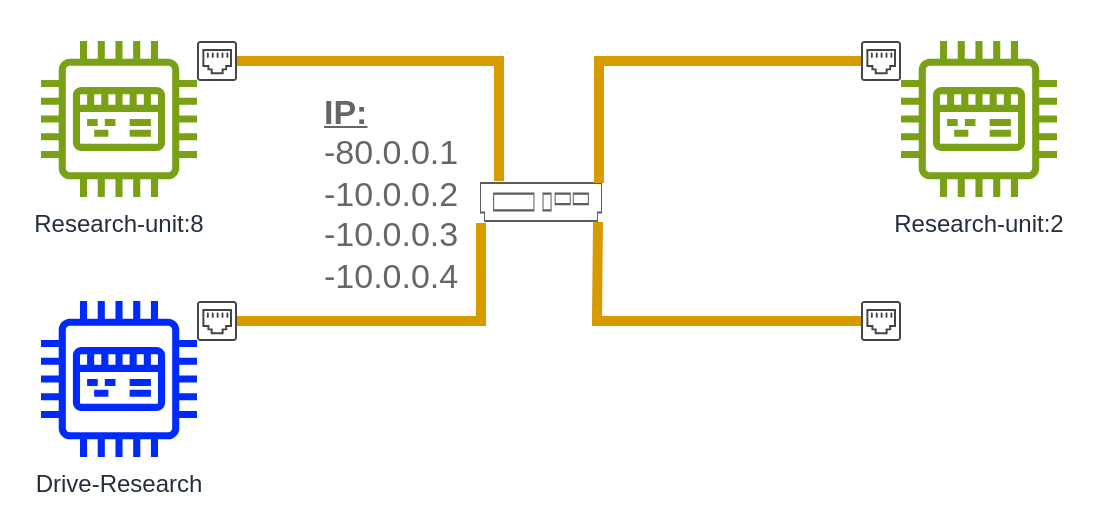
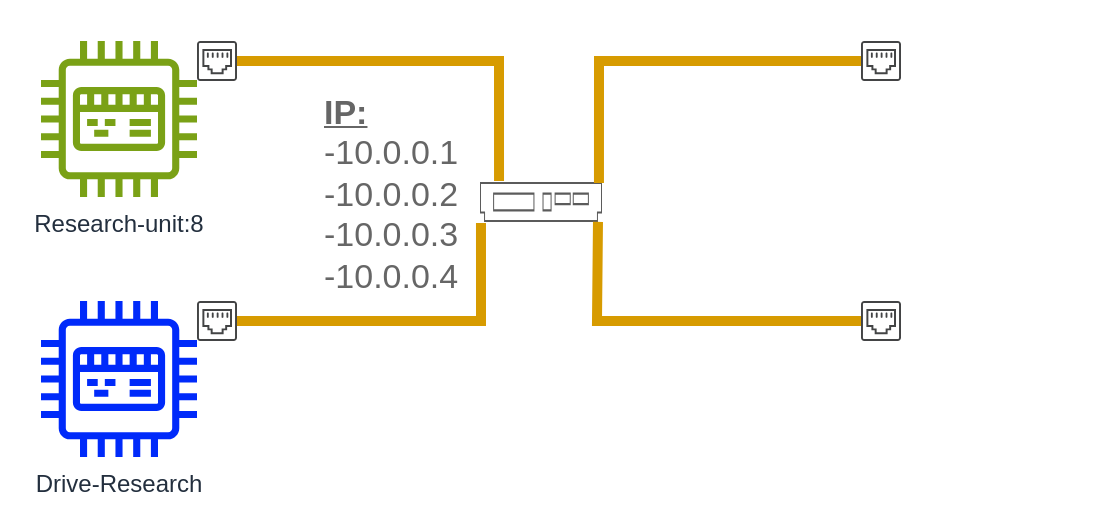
  <mxCell id="0" />
  <mxCell id="1" parent="0" />
  <mxCell id="2" value="Drive-Research&lt;div&gt;&lt;br&gt;&lt;/div&gt;" style="sketch=0;outlineConnect=0;fontColor=#232F3E;gradientColor=none;fillColor=#002AFA;strokeColor=none;dashed=0;verticalLabelPosition=bottom;verticalAlign=top;align=center;html=1;fontSize=12;fontStyle=0;aspect=fixed;pointerEvents=1;shape=mxgraph.aws4.iot_thing_industrial_pc;" vertex="1" parent="1"><mxGeometry x="20" y="150" width="78" height="78" as="geometry" /></mxCell>
  <mxCell id="3" value="" style="sketch=0;pointerEvents=1;shadow=0;dashed=0;html=1;strokeColor=none;fillColor=#434445;aspect=fixed;labelPosition=center;verticalLabelPosition=bottom;verticalAlign=top;align=center;outlineConnect=0;shape=mxgraph.vvd.ethernet_port;" vertex="1" parent="1"><mxGeometry x="98" y="150" width="20" height="20" as="geometry" /></mxCell>
  <mxCell id="4" value="" style="sketch=0;pointerEvents=1;shadow=0;dashed=0;html=1;strokeColor=none;fillColor=#434445;aspect=fixed;labelPosition=center;verticalLabelPosition=bottom;verticalAlign=top;align=center;outlineConnect=0;shape=mxgraph.vvd.ethernet_port;" vertex="1" parent="1"><mxGeometry x="430" y="150" width="20" height="20" as="geometry" /></mxCell>
  <mxCell id="5" value="" style="shape=mxgraph.rack.hp.hp_6125g_ethernet_blade_switch;html=1;labelPosition=right;align=left;spacingLeft=15;dashed=0;shadow=0;fillColor=#ffffff;rotation=-90;" vertex="1" parent="1"><mxGeometry x="260" y="70" width="20" height="61" as="geometry" /></mxCell>
  <mxCell id="6" value="" style="endArrow=none;html=1;rounded=0;entryX=-0.025;entryY=0.008;entryDx=0;entryDy=0;entryPerimeter=0;fillColor=#ffe6cc;strokeColor=#d79b00;strokeWidth=5;" edge="1" parent="1" source="3" target="5"><mxGeometry width="50" height="50" relative="1" as="geometry"><mxPoint x="310" y="240" as="sourcePoint" /><mxPoint x="360" y="190" as="targetPoint" /><Array as="points"><mxPoint x="240" y="160" /></Array></mxGeometry></mxCell>
  <mxCell id="7" value="" style="endArrow=none;html=1;rounded=0;entryX=0.002;entryY=0.967;entryDx=0;entryDy=0;entryPerimeter=0;fillColor=#ffe6cc;strokeColor=#d79b00;strokeWidth=5;" edge="1" parent="1" source="4" target="5"><mxGeometry width="50" height="50" relative="1" as="geometry"><mxPoint x="280" y="159" as="sourcePoint" /><mxPoint x="432" y="110" as="targetPoint" /><Array as="points"><mxPoint x="298" y="160" /></Array></mxGeometry></mxCell>
  <mxCell id="8" value="" style="endArrow=none;html=1;rounded=0;fillColor=#ffe6cc;strokeColor=#d79b00;strokeWidth=5;exitX=1.025;exitY=0.156;exitDx=0;exitDy=0;exitPerimeter=0;" edge="1" parent="1" source="5" target="10"><mxGeometry width="50" height="50" relative="1" as="geometry"><mxPoint x="249" y="90" as="sourcePoint" /><mxPoint x="150" y="30" as="targetPoint" /><Array as="points"><mxPoint x="249" y="30" /></Array></mxGeometry></mxCell>
  <mxCell id="9" value="Research-unit:8&lt;div&gt;&lt;br&gt;&lt;div&gt;&lt;br&gt;&lt;/div&gt;&lt;/div&gt;" style="sketch=0;outlineConnect=0;fontColor=#232F3E;gradientColor=none;fillColor=#7AA116;strokeColor=none;dashed=0;verticalLabelPosition=bottom;verticalAlign=top;align=center;html=1;fontSize=12;fontStyle=0;aspect=fixed;pointerEvents=1;shape=mxgraph.aws4.iot_thing_industrial_pc;" vertex="1" parent="1"><mxGeometry x="20" y="20" width="78" height="78" as="geometry" /></mxCell>
  <mxCell id="10" value="" style="sketch=0;pointerEvents=1;shadow=0;dashed=0;html=1;strokeColor=none;fillColor=#434445;aspect=fixed;labelPosition=center;verticalLabelPosition=bottom;verticalAlign=top;align=center;outlineConnect=0;shape=mxgraph.vvd.ethernet_port;" vertex="1" parent="1"><mxGeometry x="98" y="20" width="20" height="20" as="geometry" /></mxCell>
  <mxCell id="11" value="" style="sketch=0;pointerEvents=1;shadow=0;dashed=0;html=1;strokeColor=none;fillColor=#434445;aspect=fixed;labelPosition=center;verticalLabelPosition=bottom;verticalAlign=top;align=center;outlineConnect=0;shape=mxgraph.vvd.ethernet_port;" vertex="1" parent="1"><mxGeometry x="430" y="20" width="20" height="20" as="geometry" /></mxCell>
- <mxCell id="12" value="Research-unit:2&lt;div&gt;&lt;br&gt;&lt;div&gt;&lt;br&gt;&lt;/div&gt;&lt;/div&gt;" style="sketch=0;outlineConnect=0;fontColor=#232F3E;gradientColor=none;fillColor=#7AA116;strokeColor=none;dashed=0;verticalLabelPosition=bottom;verticalAlign=top;align=center;html=1;fontSize=12;fontStyle=0;aspect=fixed;pointerEvents=1;shape=mxgraph.aws4.iot_thing_industrial_pc;" vertex="1" parent="1"><mxGeometry x="450" y="20" width="78" height="78" as="geometry" /></mxCell>
  <mxCell id="13" value="" style="endArrow=none;html=1;rounded=0;fillColor=#ffe6cc;strokeColor=#d79b00;strokeWidth=5;exitX=0.975;exitY=0.975;exitDx=0;exitDy=0;exitPerimeter=0;" edge="1" parent="1" source="5" target="11"><mxGeometry width="50" height="50" relative="1" as="geometry"><mxPoint x="340" y="70" as="sourcePoint" /><mxPoint x="160" y="38" as="targetPoint" /><Array as="points"><mxPoint x="299" y="30" /></Array></mxGeometry></mxCell>
- <mxCell id="14" value="&lt;div&gt;&lt;u&gt;&lt;b&gt;IP:&lt;/b&gt;&lt;/u&gt;&lt;/div&gt;-80.0.0.1&lt;br&gt;-10.0.0.2&lt;br&gt;-10.0.0.3&lt;br&gt;&lt;div&gt;-10.0.0.4&lt;br&gt;&lt;/div&gt;" style="strokeWidth=1;shadow=0;dashed=0;align=center;html=1;shape=mxgraph.mockup.text.bulletedList;textColor=#666666;mainText=,,,,;textSize=17;bulletStyle=none;strokeColor=none;fillColor=none;align=left;verticalAlign=top;fontSize=17;fontColor=#666666;" vertex="1" parent="1"><mxGeometry x="160" y="40" width="150" height="135" as="geometry" /></mxCell>
+ <mxCell id="14" value="&lt;div&gt;&lt;u&gt;&lt;b&gt;IP:&lt;/b&gt;&lt;/u&gt;&lt;/div&gt;-10.0.0.1&lt;br&gt;-10.0.0.2&lt;br&gt;-10.0.0.3&lt;br&gt;&lt;div&gt;-10.0.0.4&lt;br&gt;&lt;/div&gt;" style="strokeWidth=1;shadow=0;dashed=0;align=center;html=1;shape=mxgraph.mockup.text.bulletedList;textColor=#666666;mainText=,,,,;textSize=17;bulletStyle=none;strokeColor=none;fillColor=none;align=left;verticalAlign=top;fontSize=17;fontColor=#666666;" vertex="1" parent="1"><mxGeometry x="160" y="40" width="150" height="135" as="geometry" /></mxCell>
